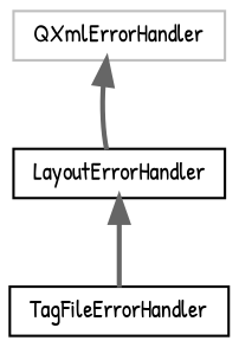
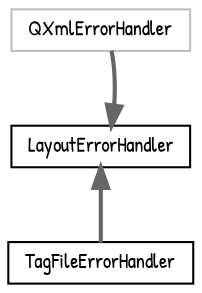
  digraph {
    fontname="Patrick Hand"
    rankdir=TB
    node [color=black fillcolor=white fontname="Patrick Hand" fontsize=10 shape=record style=filled]
    edge [color=gray40 dir=back fontname="Patrick Hand" fontsize=10 labelfontname=Helvetica labelfontsize=10 style=bold]
    n1 [color=grey75 height=0.2 label=QXmlErrorHandler width=0.4]
    n2 [height=0.2 label=LayoutErrorHandler width=0.4]
    n3 [height=0.2 label=TagFileErrorHandler width=0.4]
-   n1 -> n2
+   n2 -> n1
    n2 -> n3
  }
